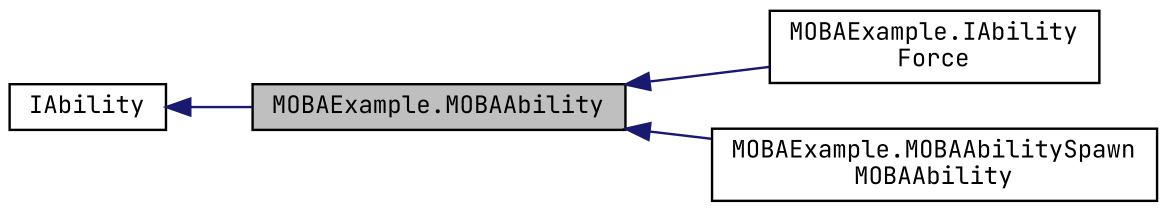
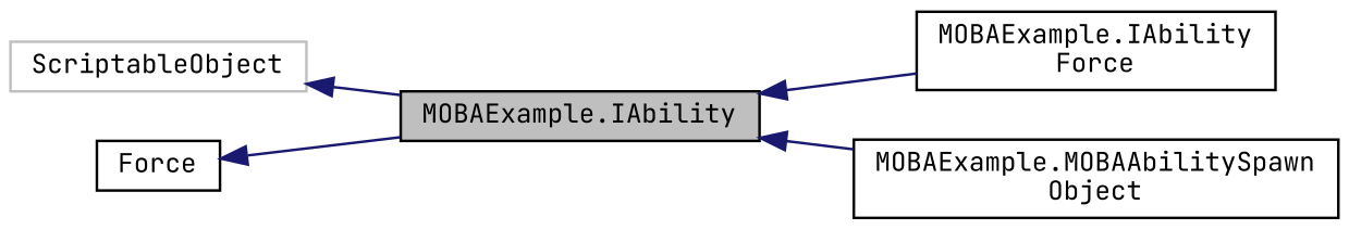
  digraph {
    fontname="JetBrains Mono"
    rankdir=LR
    node [color=black fillcolor=white fontname="JetBrains Mono" fontsize=10 shape=record style=filled]
    edge [color=midnightblue dir=back fontname="JetBrains Mono" fontsize=10 labelfontname=Helvetica labelfontsize=10 style=solid]
-   n1 [fillcolor=grey75 fontcolor=black height=0.2 label="MOBAExample.MOBAAbility" width=0.4]
+   n1 [fillcolor=grey75 fontcolor=black height=0.2 label="MOBAExample.IAbility" width=0.4]
    n2 [height=0.2 label="MOBAExample.IAbility\lForce" width=0.4]
-   n3 [height=0.2 label="MOBAExample.MOBAAbilitySpawn\lMOBAAbility" width=0.4]
-   n5 [height=0.2 label=IAbility width=0.4]
+   n3 [height=0.2 label="MOBAExample.MOBAAbilitySpawn\lObject" width=0.4]
+   n4 [color=grey75 height=0.2 label=ScriptableObject width=0.4]
+   n5 [height=0.2 label=Force width=0.4]
    n1 -> n2
    n1 -> n3
+   n4 -> n1
    n5 -> n1
  }
